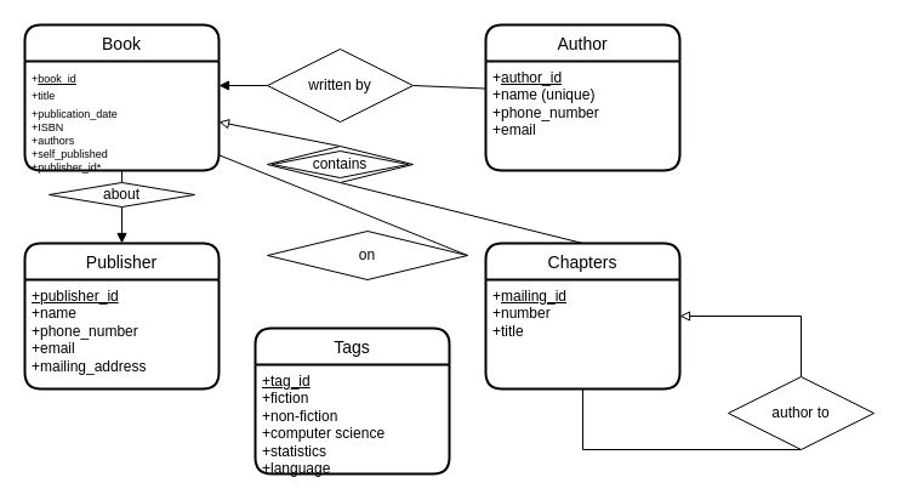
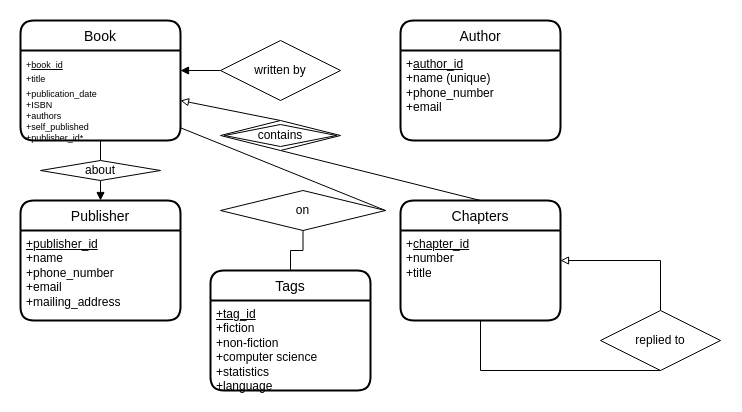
  <mxCell id="0" />
  <mxCell id="1" parent="0" />
  <mxCell id="2" value="Book" style="swimlane;childLayout=stackLayout;horizontal=1;startSize=30;horizontalStack=0;rounded=1;fontSize=14;fontStyle=0;strokeWidth=2;resizeParent=0;resizeLast=1;shadow=0;dashed=0;align=center;" vertex="1" parent="1"><mxGeometry x="20" y="20" width="160" height="120" as="geometry" /></mxCell>
  <mxCell id="3" value="&lt;font style=&quot;font-size: 9px&quot;&gt;+&lt;u style=&quot;font-size: 9px&quot;&gt;book_id&lt;/u&gt;&lt;br style=&quot;font-size: 9px&quot;&gt;+title&lt;br style=&quot;font-size: 9px&quot;&gt;+publication_date&lt;br style=&quot;font-size: 9px&quot;&gt;&lt;/font&gt;&lt;div style=&quot;font-size: 9px&quot;&gt;&lt;font style=&quot;font-size: 9px&quot;&gt;+ISBN&lt;/font&gt;&lt;/div&gt;&lt;div style=&quot;font-size: 9px&quot;&gt;&lt;font style=&quot;font-size: 9px&quot;&gt;+authors&lt;/font&gt;&lt;/div&gt;&lt;div style=&quot;font-size: 9px&quot;&gt;&lt;font style=&quot;font-size: 9px&quot;&gt;+self_published&lt;/font&gt;&lt;/div&gt;&lt;div style=&quot;font-size: 9px&quot;&gt;&lt;font style=&quot;font-size: 9px&quot;&gt;+publisher_id*&lt;br&gt;&lt;/font&gt;&lt;/div&gt;&lt;div style=&quot;font-size: 9px&quot;&gt;&lt;font style=&quot;font-size: 9px&quot;&gt;&lt;br style=&quot;font-size: 9px&quot;&gt;&lt;/font&gt;&lt;/div&gt;" style="align=left;strokeColor=none;fillColor=none;spacingLeft=4;fontSize=12;verticalAlign=top;resizable=0;rotatable=0;part=1;html=1;" vertex="1" parent="2"><mxGeometry y="30" width="160" height="90" as="geometry" /></mxCell>
  <mxCell id="4" value="Author" style="swimlane;childLayout=stackLayout;horizontal=1;startSize=30;horizontalStack=0;rounded=1;fontSize=14;fontStyle=0;strokeWidth=2;resizeParent=0;resizeLast=1;shadow=0;dashed=0;align=center;" vertex="1" parent="1"><mxGeometry x="400" y="20" width="160" height="120" as="geometry" /></mxCell>
  <mxCell id="5" value="&lt;div&gt;+&lt;u&gt;author_id&lt;/u&gt;&lt;/div&gt;&lt;div&gt;+name (unique)&lt;/div&gt;+phone_number&lt;br&gt;+email" style="align=left;strokeColor=none;fillColor=none;spacingLeft=4;fontSize=12;verticalAlign=top;resizable=0;rotatable=0;part=1;html=1;" vertex="1" parent="4"><mxGeometry y="30" width="160" height="90" as="geometry" /></mxCell>
- <mxCell id="6" style="rounded=0;orthogonalLoop=1;jettySize=auto;html=1;exitX=1;exitY=0.5;exitDx=0;exitDy=0;entryX=0;entryY=0.25;entryDx=0;entryDy=0;endArrow=none;endFill=0;" edge="1" parent="1" source="7" target="5"><mxGeometry relative="1" as="geometry" /></mxCell>
  <mxCell id="7" value="written by" style="shape=rhombus;perimeter=rhombusPerimeter;whiteSpace=wrap;html=1;align=center;" vertex="1" parent="1"><mxGeometry x="220" y="40" width="120" height="60" as="geometry" /></mxCell>
  <mxCell id="8" value="" style="endArrow=none;html=1;rounded=0;startArrow=block;startFill=1;" edge="1" parent="1"><mxGeometry relative="1" as="geometry"><mxPoint x="180" y="70" as="sourcePoint" /><mxPoint x="220" y="70" as="targetPoint" /></mxGeometry></mxCell>
  <mxCell id="9" style="edgeStyle=none;rounded=0;orthogonalLoop=1;jettySize=auto;html=1;entryX=0.5;entryY=1;entryDx=0;entryDy=0;endArrow=none;endFill=0;startArrow=block;startFill=1;" edge="1" parent="1" source="10" target="13"><mxGeometry relative="1" as="geometry" /></mxCell>
  <mxCell id="10" value="Publisher" style="swimlane;childLayout=stackLayout;horizontal=1;startSize=30;horizontalStack=0;rounded=1;fontSize=14;fontStyle=0;strokeWidth=2;resizeParent=0;resizeLast=1;shadow=0;dashed=0;align=center;" vertex="1" parent="1"><mxGeometry x="20" y="200" width="160" height="120" as="geometry" /></mxCell>
  <mxCell id="11" value="&lt;u&gt;+publisher_id&lt;/u&gt;&lt;br&gt;+name&lt;br&gt;&lt;div&gt;+phone_number&lt;/div&gt;&lt;div&gt;+email&lt;/div&gt;&lt;div&gt;+mailing_address&lt;br&gt;&lt;/div&gt;" style="align=left;strokeColor=none;fillColor=none;spacingLeft=4;fontSize=12;verticalAlign=top;resizable=0;rotatable=0;part=1;html=1;" vertex="1" parent="10"><mxGeometry y="30" width="160" height="90" as="geometry" /></mxCell>
  <mxCell id="12" style="edgeStyle=none;rounded=0;orthogonalLoop=1;jettySize=auto;html=1;entryX=0.5;entryY=1;entryDx=0;entryDy=0;endArrow=none;endFill=0;" edge="1" parent="1" source="13" target="3"><mxGeometry relative="1" as="geometry" /></mxCell>
- <mxCell id="13" value="about" style="shape=rhombus;perimeter=rhombusPerimeter;whiteSpace=wrap;html=1;align=center;" vertex="1" parent="1"><mxGeometry x="40" y="150" width="120" height="20" as="geometry" /></mxCell>
+ <mxCell id="13" value="about" style="shape=rhombus;perimeter=rhombusPerimeter;whiteSpace=wrap;html=1;align=center;" vertex="1" parent="1"><mxGeometry x="40" y="160" width="120" height="20" as="geometry" /></mxCell>
  <mxCell id="14" style="edgeStyle=none;rounded=0;orthogonalLoop=1;jettySize=auto;html=1;startArrow=block;startFill=0;endArrow=none;endFill=0;entryX=0.5;entryY=0;entryDx=0;entryDy=0;" edge="1" parent="1" source="15" target="23"><mxGeometry relative="1" as="geometry"><mxPoint x="480" y="390" as="targetPoint" /><Array as="points"><mxPoint x="660" y="260" /></Array></mxGeometry></mxCell>
  <mxCell id="15" value="Chapters" style="swimlane;childLayout=stackLayout;horizontal=1;startSize=30;horizontalStack=0;rounded=1;fontSize=14;fontStyle=0;strokeWidth=2;resizeParent=0;resizeLast=1;shadow=0;dashed=0;align=center;" vertex="1" parent="1"><mxGeometry x="400" y="200" width="160" height="120" as="geometry" /></mxCell>
- <mxCell id="16" value="+&lt;u&gt;mailing_id&lt;/u&gt;&lt;br&gt;+number&lt;br&gt;+title" style="align=left;strokeColor=none;fillColor=none;spacingLeft=4;fontSize=12;verticalAlign=top;resizable=0;rotatable=0;part=1;html=1;" vertex="1" parent="15"><mxGeometry y="30" width="160" height="90" as="geometry" /></mxCell>
+ <mxCell id="16" value="+&lt;u&gt;chapter_id&lt;/u&gt;&lt;br&gt;+number&lt;br&gt;+title" style="align=left;strokeColor=none;fillColor=none;spacingLeft=4;fontSize=12;verticalAlign=top;resizable=0;rotatable=0;part=1;html=1;" vertex="1" parent="15"><mxGeometry y="30" width="160" height="90" as="geometry" /></mxCell>
  <mxCell id="17" value="" style="edgeStyle=none;rounded=0;orthogonalLoop=1;jettySize=auto;html=1;endArrow=none;endFill=0;exitX=0.5;exitY=1;exitDx=0;exitDy=0;" edge="1" parent="1" source="20"><mxGeometry relative="1" as="geometry"><mxPoint x="480" y="190" as="sourcePoint" /><mxPoint x="480" y="200" as="targetPoint" /></mxGeometry></mxCell>
  <mxCell id="18" style="edgeStyle=none;rounded=0;orthogonalLoop=1;jettySize=auto;html=1;entryX=0.5;entryY=1;entryDx=0;entryDy=0;endArrow=none;endFill=0;" edge="1" parent="1"><mxGeometry relative="1" as="geometry"><mxPoint x="480" y="190" as="sourcePoint" /><mxPoint x="480" y="190" as="targetPoint" /></mxGeometry></mxCell>
  <mxCell id="19" style="edgeStyle=none;rounded=0;orthogonalLoop=1;jettySize=auto;html=1;endArrow=none;endFill=0;startArrow=block;startFill=0;entryX=0.5;entryY=0;entryDx=0;entryDy=0;" edge="1" parent="1" target="20"><mxGeometry relative="1" as="geometry"><mxPoint x="480" y="150" as="targetPoint" /><mxPoint x="180" y="100" as="sourcePoint" /><Array as="points"><mxPoint x="180" y="100" /></Array></mxGeometry></mxCell>
  <mxCell id="20" value="contains" style="shape=rhombus;double=1;perimeter=rhombusPerimeter;whiteSpace=wrap;html=1;align=center;" vertex="1" parent="1"><mxGeometry x="220" y="120" width="120" height="30" as="geometry" /></mxCell>
  <mxCell id="21" style="edgeStyle=none;rounded=0;orthogonalLoop=1;jettySize=auto;html=1;exitX=0.5;exitY=0;exitDx=0;exitDy=0;startArrow=block;startFill=0;endArrow=none;endFill=0;" edge="1" parent="1" source="13" target="13"><mxGeometry relative="1" as="geometry" /></mxCell>
  <mxCell id="22" style="edgeStyle=none;rounded=0;orthogonalLoop=1;jettySize=auto;html=1;exitX=0.5;exitY=1;exitDx=0;exitDy=0;entryX=0.5;entryY=1;entryDx=0;entryDy=0;startArrow=none;startFill=0;endArrow=none;endFill=0;" edge="1" parent="1" source="23" target="15"><mxGeometry relative="1" as="geometry"><Array as="points"><mxPoint x="480" y="370" /></Array></mxGeometry></mxCell>
- <mxCell id="23" value="author to" style="shape=rhombus;perimeter=rhombusPerimeter;whiteSpace=wrap;html=1;align=center;" vertex="1" parent="1"><mxGeometry x="600" y="310" width="120" height="60" as="geometry" /></mxCell>
+ <mxCell id="23" value="replied to" style="shape=rhombus;perimeter=rhombusPerimeter;whiteSpace=wrap;html=1;align=center;" vertex="1" parent="1"><mxGeometry x="600" y="310" width="120" height="60" as="geometry" /></mxCell>
  <mxCell id="24" style="edgeStyle=none;rounded=0;orthogonalLoop=1;jettySize=auto;html=1;exitX=1;exitY=0.5;exitDx=0;exitDy=0;startArrow=none;startFill=0;endArrow=none;endFill=0;" edge="1" parent="1" source="26" target="3"><mxGeometry relative="1" as="geometry" /></mxCell>
+ <mxCell id="25" style="edgeStyle=orthogonalEdgeStyle;rounded=0;orthogonalLoop=1;jettySize=auto;html=1;exitX=0.5;exitY=1;exitDx=0;exitDy=0;fontSize=9;startArrow=none;startFill=0;endArrow=none;endFill=0;" edge="1" parent="1" source="26" target="27"><mxGeometry relative="1" as="geometry" /></mxCell>
  <mxCell id="26" value="on" style="shape=rhombus;perimeter=rhombusPerimeter;whiteSpace=wrap;html=1;align=center;" vertex="1" parent="1"><mxGeometry x="220" y="190" width="165" height="40" as="geometry" /></mxCell>
  <mxCell id="27" value="Tags" style="swimlane;childLayout=stackLayout;horizontal=1;startSize=30;horizontalStack=0;rounded=1;fontSize=14;fontStyle=0;strokeWidth=2;resizeParent=0;resizeLast=1;shadow=0;dashed=0;align=center;" vertex="1" parent="1"><mxGeometry x="210" y="270" width="160" height="120" as="geometry" /></mxCell>
  <mxCell id="28" value="&lt;u&gt;+tag_id&lt;/u&gt;&lt;br&gt;+fiction&lt;br&gt;&lt;div&gt;+non-fiction&lt;/div&gt;&lt;div&gt;+computer science&lt;/div&gt;&lt;div&gt;+statistics&lt;/div&gt;&lt;div&gt;+language&lt;br&gt;&lt;/div&gt;" style="align=left;strokeColor=none;fillColor=none;spacingLeft=4;fontSize=12;verticalAlign=top;resizable=0;rotatable=0;part=1;html=1;" vertex="1" parent="27"><mxGeometry y="30" width="160" height="90" as="geometry" /></mxCell>
